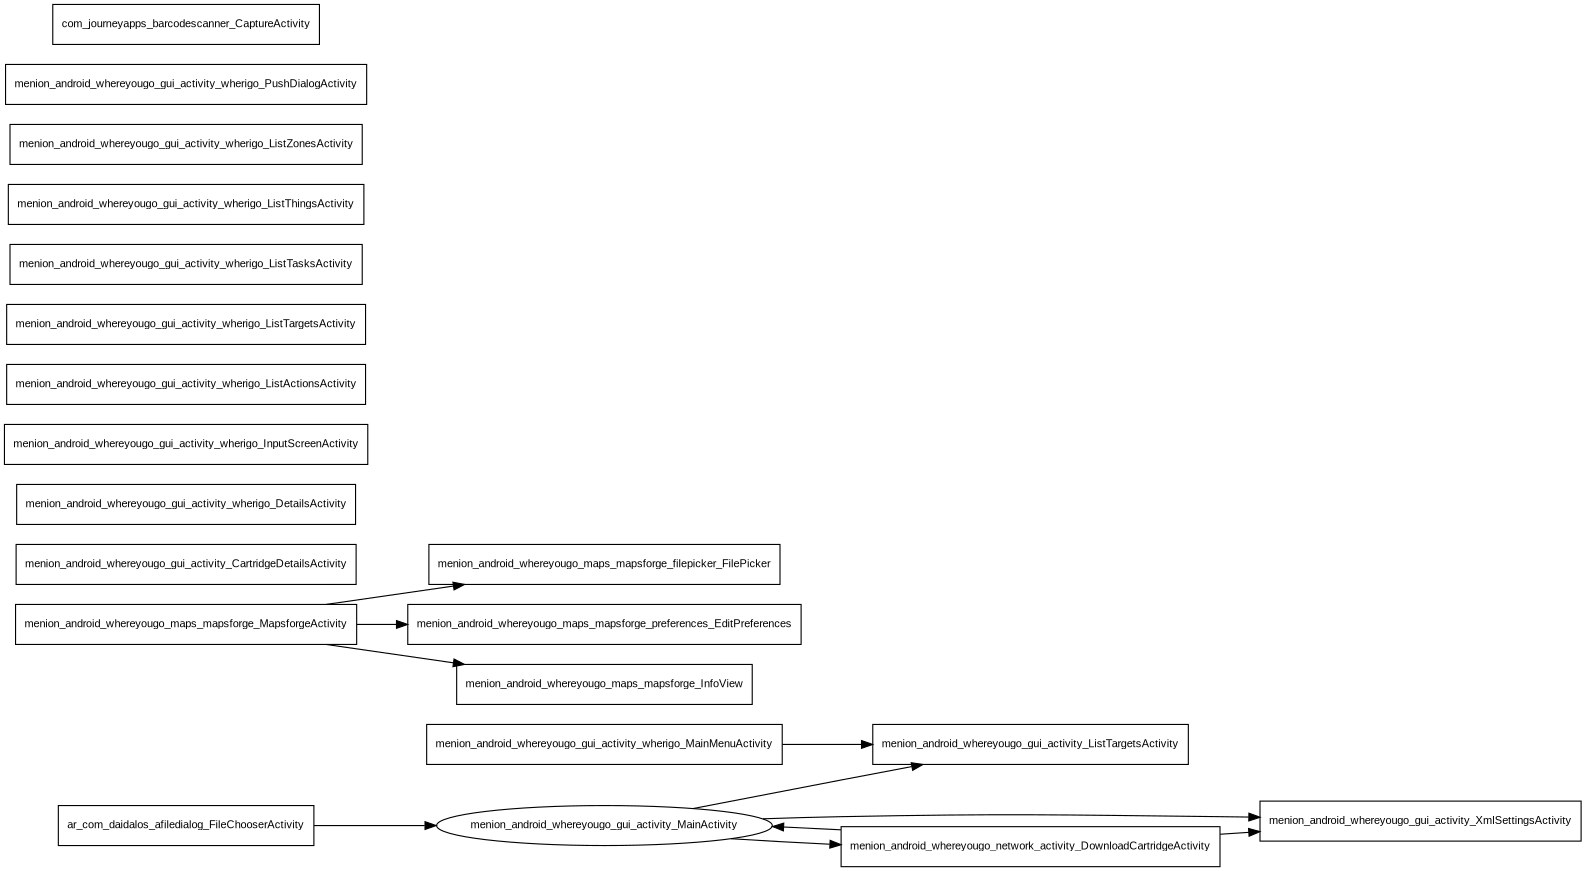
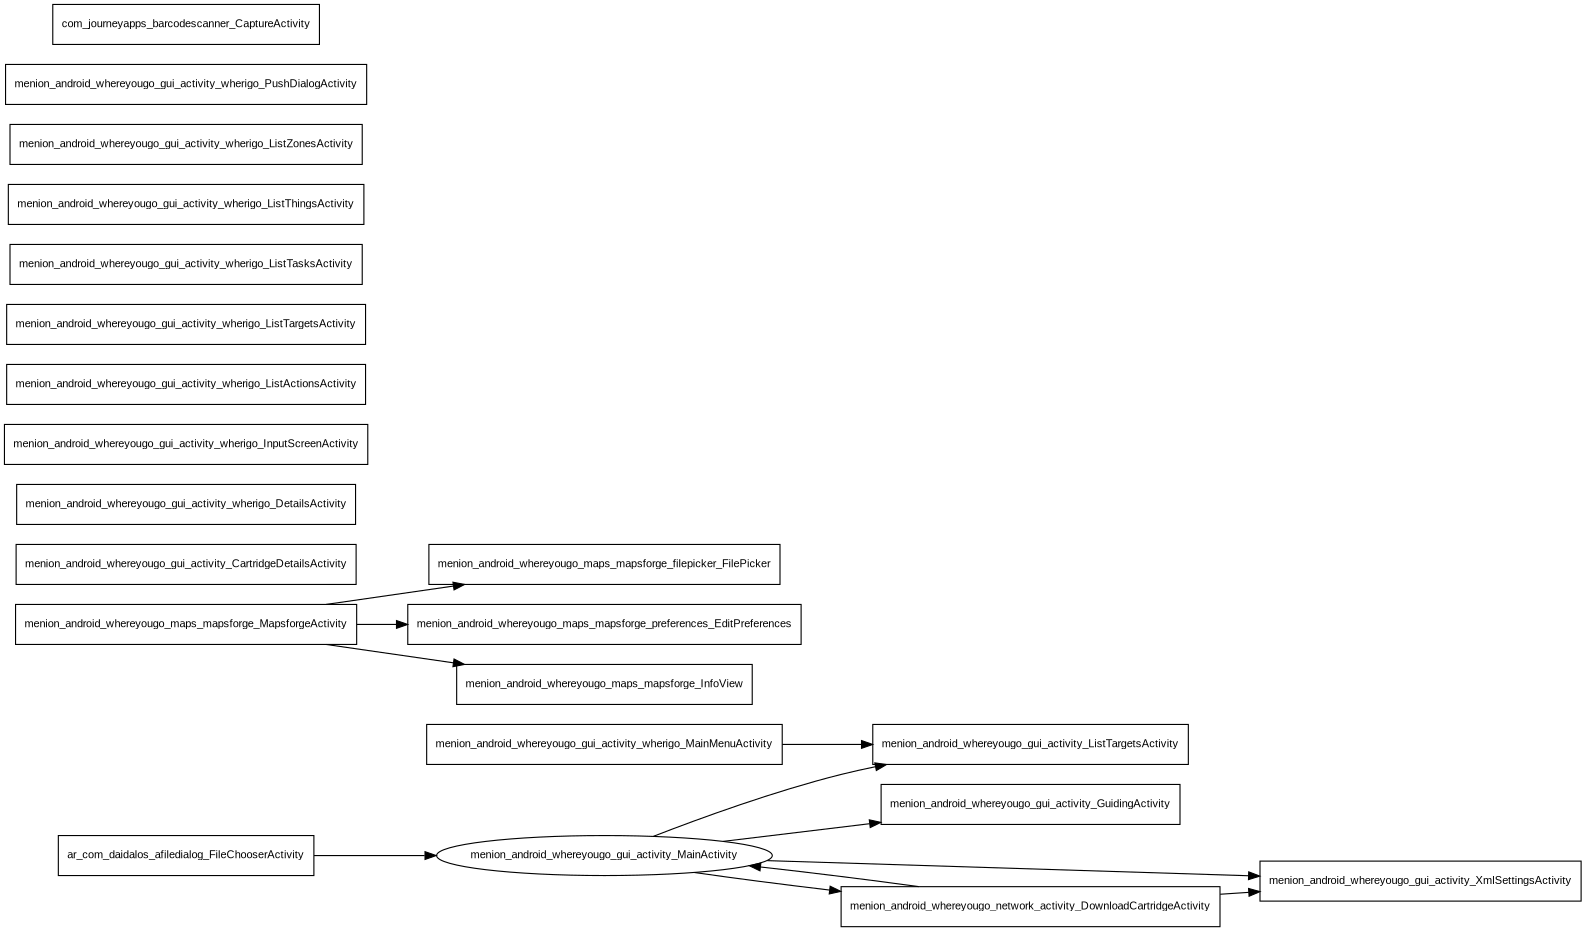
  digraph {
    rankdir=LR
    node [fontname=Arial fontsize=10 shape=box]
    menion_android_whereyougo_gui_activity_MainActivity [shape=oval]
+   menion_android_whereyougo_gui_activity_GuidingActivity
    n3 [label=menion_android_whereyougo_gui_activity_ListTargetsActivity]
    menion_android_whereyougo_gui_activity_XmlSettingsActivity
    menion_android_whereyougo_network_activity_DownloadCartridgeActivity
    menion_android_whereyougo_maps_mapsforge_MapsforgeActivity
    menion_android_whereyougo_maps_mapsforge_filepicker_FilePicker
    menion_android_whereyougo_maps_mapsforge_preferences_EditPreferences
    menion_android_whereyougo_maps_mapsforge_InfoView
    ar_com_daidalos_afiledialog_FileChooserActivity
    menion_android_whereyougo_gui_activity_CartridgeDetailsActivity
    menion_android_whereyougo_gui_activity_wherigo_MainMenuActivity
    menion_android_whereyougo_gui_activity_wherigo_DetailsActivity
    menion_android_whereyougo_gui_activity_wherigo_InputScreenActivity
    menion_android_whereyougo_gui_activity_wherigo_ListActionsActivity
    menion_android_whereyougo_gui_activity_wherigo_ListTargetsActivity
    menion_android_whereyougo_gui_activity_wherigo_ListTasksActivity
    menion_android_whereyougo_gui_activity_wherigo_ListThingsActivity
    menion_android_whereyougo_gui_activity_wherigo_ListZonesActivity
    menion_android_whereyougo_gui_activity_wherigo_PushDialogActivity
    com_journeyapps_barcodescanner_CaptureActivity
+   menion_android_whereyougo_gui_activity_MainActivity -> menion_android_whereyougo_gui_activity_GuidingActivity
    menion_android_whereyougo_gui_activity_MainActivity -> n3
    menion_android_whereyougo_gui_activity_MainActivity -> menion_android_whereyougo_gui_activity_XmlSettingsActivity
    menion_android_whereyougo_gui_activity_MainActivity -> menion_android_whereyougo_network_activity_DownloadCartridgeActivity
    menion_android_whereyougo_network_activity_DownloadCartridgeActivity -> menion_android_whereyougo_gui_activity_MainActivity
    menion_android_whereyougo_network_activity_DownloadCartridgeActivity -> menion_android_whereyougo_gui_activity_XmlSettingsActivity
    menion_android_whereyougo_maps_mapsforge_MapsforgeActivity -> menion_android_whereyougo_maps_mapsforge_filepicker_FilePicker
    menion_android_whereyougo_maps_mapsforge_MapsforgeActivity -> menion_android_whereyougo_maps_mapsforge_preferences_EditPreferences
    menion_android_whereyougo_maps_mapsforge_MapsforgeActivity -> menion_android_whereyougo_maps_mapsforge_InfoView
    ar_com_daidalos_afiledialog_FileChooserActivity -> menion_android_whereyougo_gui_activity_MainActivity
    menion_android_whereyougo_gui_activity_wherigo_MainMenuActivity -> n3
  }
